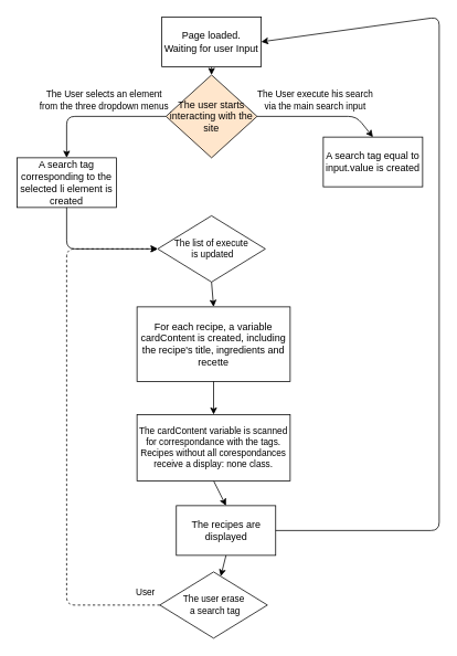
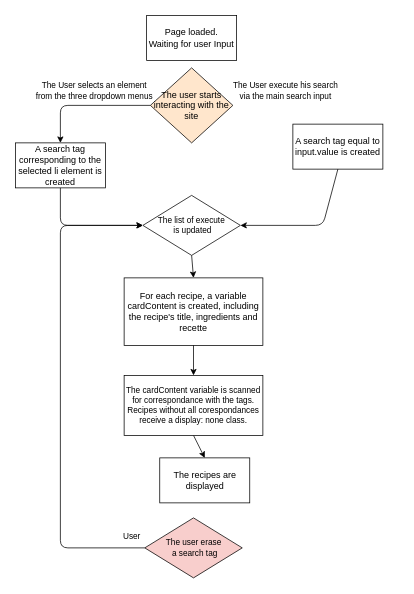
  <mxCell id="0" />
  <mxCell id="1" parent="0" />
- <mxCell id="2" value="" style="edgeStyle=none;html=1;" parent="1" source="3" target="6" edge="1"><mxGeometry relative="1" as="geometry" /></mxCell>
  <mxCell id="3" value="Page loaded.&lt;br&gt;Waiting for user Input" style="rounded=0;whiteSpace=wrap;html=1;" parent="1" vertex="1"><mxGeometry x="195" y="20" width="120" height="60" as="geometry" /></mxCell>
- <mxCell id="4" value="" style="edgeStyle=none;html=1;entryX=0.5;entryY=0;entryDx=0;entryDy=0;" parent="1" source="6" target="9" edge="1"><mxGeometry relative="1" as="geometry"><Array as="points"><mxPoint x="430" y="140" /></Array></mxGeometry></mxCell>
  <mxCell id="5" value="" style="edgeStyle=none;html=1;entryX=0.5;entryY=0;entryDx=0;entryDy=0;exitX=0;exitY=0.5;exitDx=0;exitDy=0;" parent="1" source="6" target="13" edge="1"><mxGeometry relative="1" as="geometry"><Array as="points"><mxPoint x="80" y="140" /></Array></mxGeometry></mxCell>
  <mxCell id="6" value="The user starts interacting with the site" style="rhombus;whiteSpace=wrap;html=1;rounded=0;fillColor=#ffe6cc;" parent="1" vertex="1"><mxGeometry x="200" y="90" width="110" height="100" as="geometry" /></mxCell>
  <mxCell id="7" value="The recipes are displayed" style="rounded=0;whiteSpace=wrap;html=1;" parent="1" vertex="1"><mxGeometry x="212.5" y="610" width="120" height="60" as="geometry" /></mxCell>
- <mxCell id="8" value="" style="endArrow=classic;html=1;exitX=1;exitY=0.5;exitDx=0;exitDy=0;entryX=1;entryY=0.5;entryDx=0;entryDy=0;" parent="1" source="7" target="3" edge="1"><mxGeometry width="50" height="50" relative="1" as="geometry"><mxPoint x="310" y="390" as="sourcePoint" /><mxPoint x="360" y="340" as="targetPoint" /><Array as="points"><mxPoint x="530" y="640" /><mxPoint x="530" y="20" /></Array></mxGeometry></mxCell>
  <mxCell id="9" value="A search tag equal to input.value is created" style="whiteSpace=wrap;html=1;rounded=0;" parent="1" vertex="1"><mxGeometry x="390" y="165" width="120" height="60" as="geometry" /></mxCell>
  <mxCell id="10" value="For each recipe, a variable cardContent is created, including the recipe's title, ingredients and recette" style="rounded=0;whiteSpace=wrap;html=1;" parent="1" vertex="1"><mxGeometry x="165" y="370" width="185" height="90" as="geometry" /></mxCell>
  <mxCell id="11" value="&lt;font style=&quot;font-size: 11px;&quot;&gt;The User execute his search &lt;br&gt;via the main search input&lt;/font&gt;" style="text;html=1;align=center;verticalAlign=middle;resizable=0;points=[];autosize=1;strokeColor=none;fillColor=none;" parent="1" vertex="1"><mxGeometry x="300" y="100" width="160" height="40" as="geometry" /></mxCell>
  <mxCell id="12" value="&lt;font style=&quot;font-size: 11px;&quot;&gt;The User selects an element &lt;br&gt;from the three dropdown menus&lt;/font&gt;" style="text;html=1;align=center;verticalAlign=middle;resizable=0;points=[];autosize=1;strokeColor=none;fillColor=none;" parent="1" vertex="1"><mxGeometry x="35" y="100" width="180" height="40" as="geometry" /></mxCell>
  <mxCell id="13" value="A search tag corresponding to the selected li element is created" style="whiteSpace=wrap;html=1;rounded=0;" parent="1" vertex="1"><mxGeometry x="20" y="190" width="120" height="60" as="geometry" /></mxCell>
  <mxCell id="14" style="edgeStyle=none;html=1;fontSize=11;" parent="1" edge="1"><mxGeometry relative="1" as="geometry"><mxPoint x="330" y="300" as="targetPoint" /><mxPoint x="330" y="300" as="sourcePoint" /></mxGeometry></mxCell>
  <mxCell id="15" value="The list of execute&lt;br&gt;&amp;nbsp;is updated" style="rhombus;whiteSpace=wrap;html=1;fontSize=11;" parent="1" vertex="1"><mxGeometry x="190" y="260" width="130" height="80" as="geometry" /></mxCell>
+ <mxCell id="16" value="" style="endArrow=classic;html=1;fontSize=11;exitX=0.5;exitY=1;exitDx=0;exitDy=0;entryX=1;entryY=0.5;entryDx=0;entryDy=0;" parent="1" source="9" target="15" edge="1"><mxGeometry width="50" height="50" relative="1" as="geometry"><mxPoint x="310" y="340" as="sourcePoint" /><mxPoint x="360" y="290" as="targetPoint" /><Array as="points"><mxPoint x="430" y="300" /></Array></mxGeometry></mxCell>
  <mxCell id="17" value="" style="endArrow=classic;html=1;fontSize=11;exitX=0.5;exitY=1;exitDx=0;exitDy=0;entryX=0;entryY=0.5;entryDx=0;entryDy=0;" parent="1" source="13" target="15" edge="1"><mxGeometry width="50" height="50" relative="1" as="geometry"><mxPoint x="310" y="330" as="sourcePoint" /><mxPoint x="210" y="300" as="targetPoint" /><Array as="points"><mxPoint x="80" y="300" /></Array></mxGeometry></mxCell>
  <mxCell id="18" value="" style="endArrow=classic;html=1;fontSize=11;exitX=0.5;exitY=1;exitDx=0;exitDy=0;entryX=0.5;entryY=0;entryDx=0;entryDy=0;" parent="1" source="15" target="10" edge="1"><mxGeometry width="50" height="50" relative="1" as="geometry"><mxPoint x="310" y="330" as="sourcePoint" /><mxPoint x="360" y="280" as="targetPoint" /></mxGeometry></mxCell>
  <mxCell id="19" value="" style="endArrow=classic;html=1;fontSize=11;entryX=0.5;entryY=0;entryDx=0;entryDy=0;exitX=0.5;exitY=1;exitDx=0;exitDy=0;" parent="1" source="24" target="7" edge="1"><mxGeometry width="50" height="50" relative="1" as="geometry"><mxPoint x="260" y="580" as="sourcePoint" /><mxPoint x="360" y="330" as="targetPoint" /></mxGeometry></mxCell>
- <mxCell id="20" value="The user erase&lt;br&gt;&amp;nbsp;a search tag" style="rhombus;whiteSpace=wrap;html=1;fontSize=11;" parent="1" vertex="1"><mxGeometry x="192.5" y="690" width="130" height="80" as="geometry" /></mxCell>
- <mxCell id="21" value="" style="endArrow=classic;html=1;fontSize=11;exitX=0.5;exitY=1;exitDx=0;exitDy=0;" parent="1" source="7" target="20" edge="1"><mxGeometry width="50" height="50" relative="1" as="geometry"><mxPoint x="310" y="380" as="sourcePoint" /><mxPoint x="360" y="330" as="targetPoint" /></mxGeometry></mxCell>
- <mxCell id="22" value="" style="endArrow=classic;html=1;fontSize=11;exitX=0;exitY=0.5;exitDx=0;exitDy=0;entryX=0;entryY=0.5;entryDx=0;entryDy=0;dashed=1;" parent="1" source="20" target="15" edge="1"><mxGeometry width="50" height="50" relative="1" as="geometry"><mxPoint x="310" y="320" as="sourcePoint" /><mxPoint x="360" y="270" as="targetPoint" /><Array as="points"><mxPoint x="80" y="730" /><mxPoint x="80" y="300" /></Array></mxGeometry></mxCell>
+ <mxCell id="20" value="The user erase&lt;br&gt;&amp;nbsp;a search tag" style="rhombus;whiteSpace=wrap;html=1;fontSize=11;fillColor=#f8cecc;" parent="1" vertex="1"><mxGeometry x="192.5" y="690" width="130" height="80" as="geometry" /></mxCell>
+ <mxCell id="22" value="" style="endArrow=classic;html=1;fontSize=11;exitX=0;exitY=0.5;exitDx=0;exitDy=0;entryX=0;entryY=0.5;entryDx=0;entryDy=0;" parent="1" source="20" target="15" edge="1"><mxGeometry width="50" height="50" relative="1" as="geometry"><mxPoint x="310" y="320" as="sourcePoint" /><mxPoint x="360" y="270" as="targetPoint" /><Array as="points"><mxPoint x="80" y="730" /><mxPoint x="80" y="300" /></Array></mxGeometry></mxCell>
  <mxCell id="23" value="User" style="text;html=1;align=center;verticalAlign=middle;resizable=0;points=[];autosize=1;strokeColor=none;fillColor=none;fontSize=11;" parent="1" vertex="1"><mxGeometry x="155" y="700" width="40" height="30" as="geometry" /></mxCell>
  <mxCell id="24" value="The cardContent variable is scanned for correspondance with the tags.&lt;br&gt;Recipes without all corespondances receive a display: none class." style="rounded=0;whiteSpace=wrap;html=1;fontSize=11;" parent="1" vertex="1"><mxGeometry x="165" y="500" width="185" height="80" as="geometry" /></mxCell>
  <mxCell id="25" value="" style="endArrow=classic;html=1;fontSize=11;exitX=0.5;exitY=1;exitDx=0;exitDy=0;entryX=0.5;entryY=0;entryDx=0;entryDy=0;" parent="1" source="10" target="24" edge="1"><mxGeometry width="50" height="50" relative="1" as="geometry"><mxPoint x="150" y="400" as="sourcePoint" /><mxPoint x="200" y="350" as="targetPoint" /></mxGeometry></mxCell>
